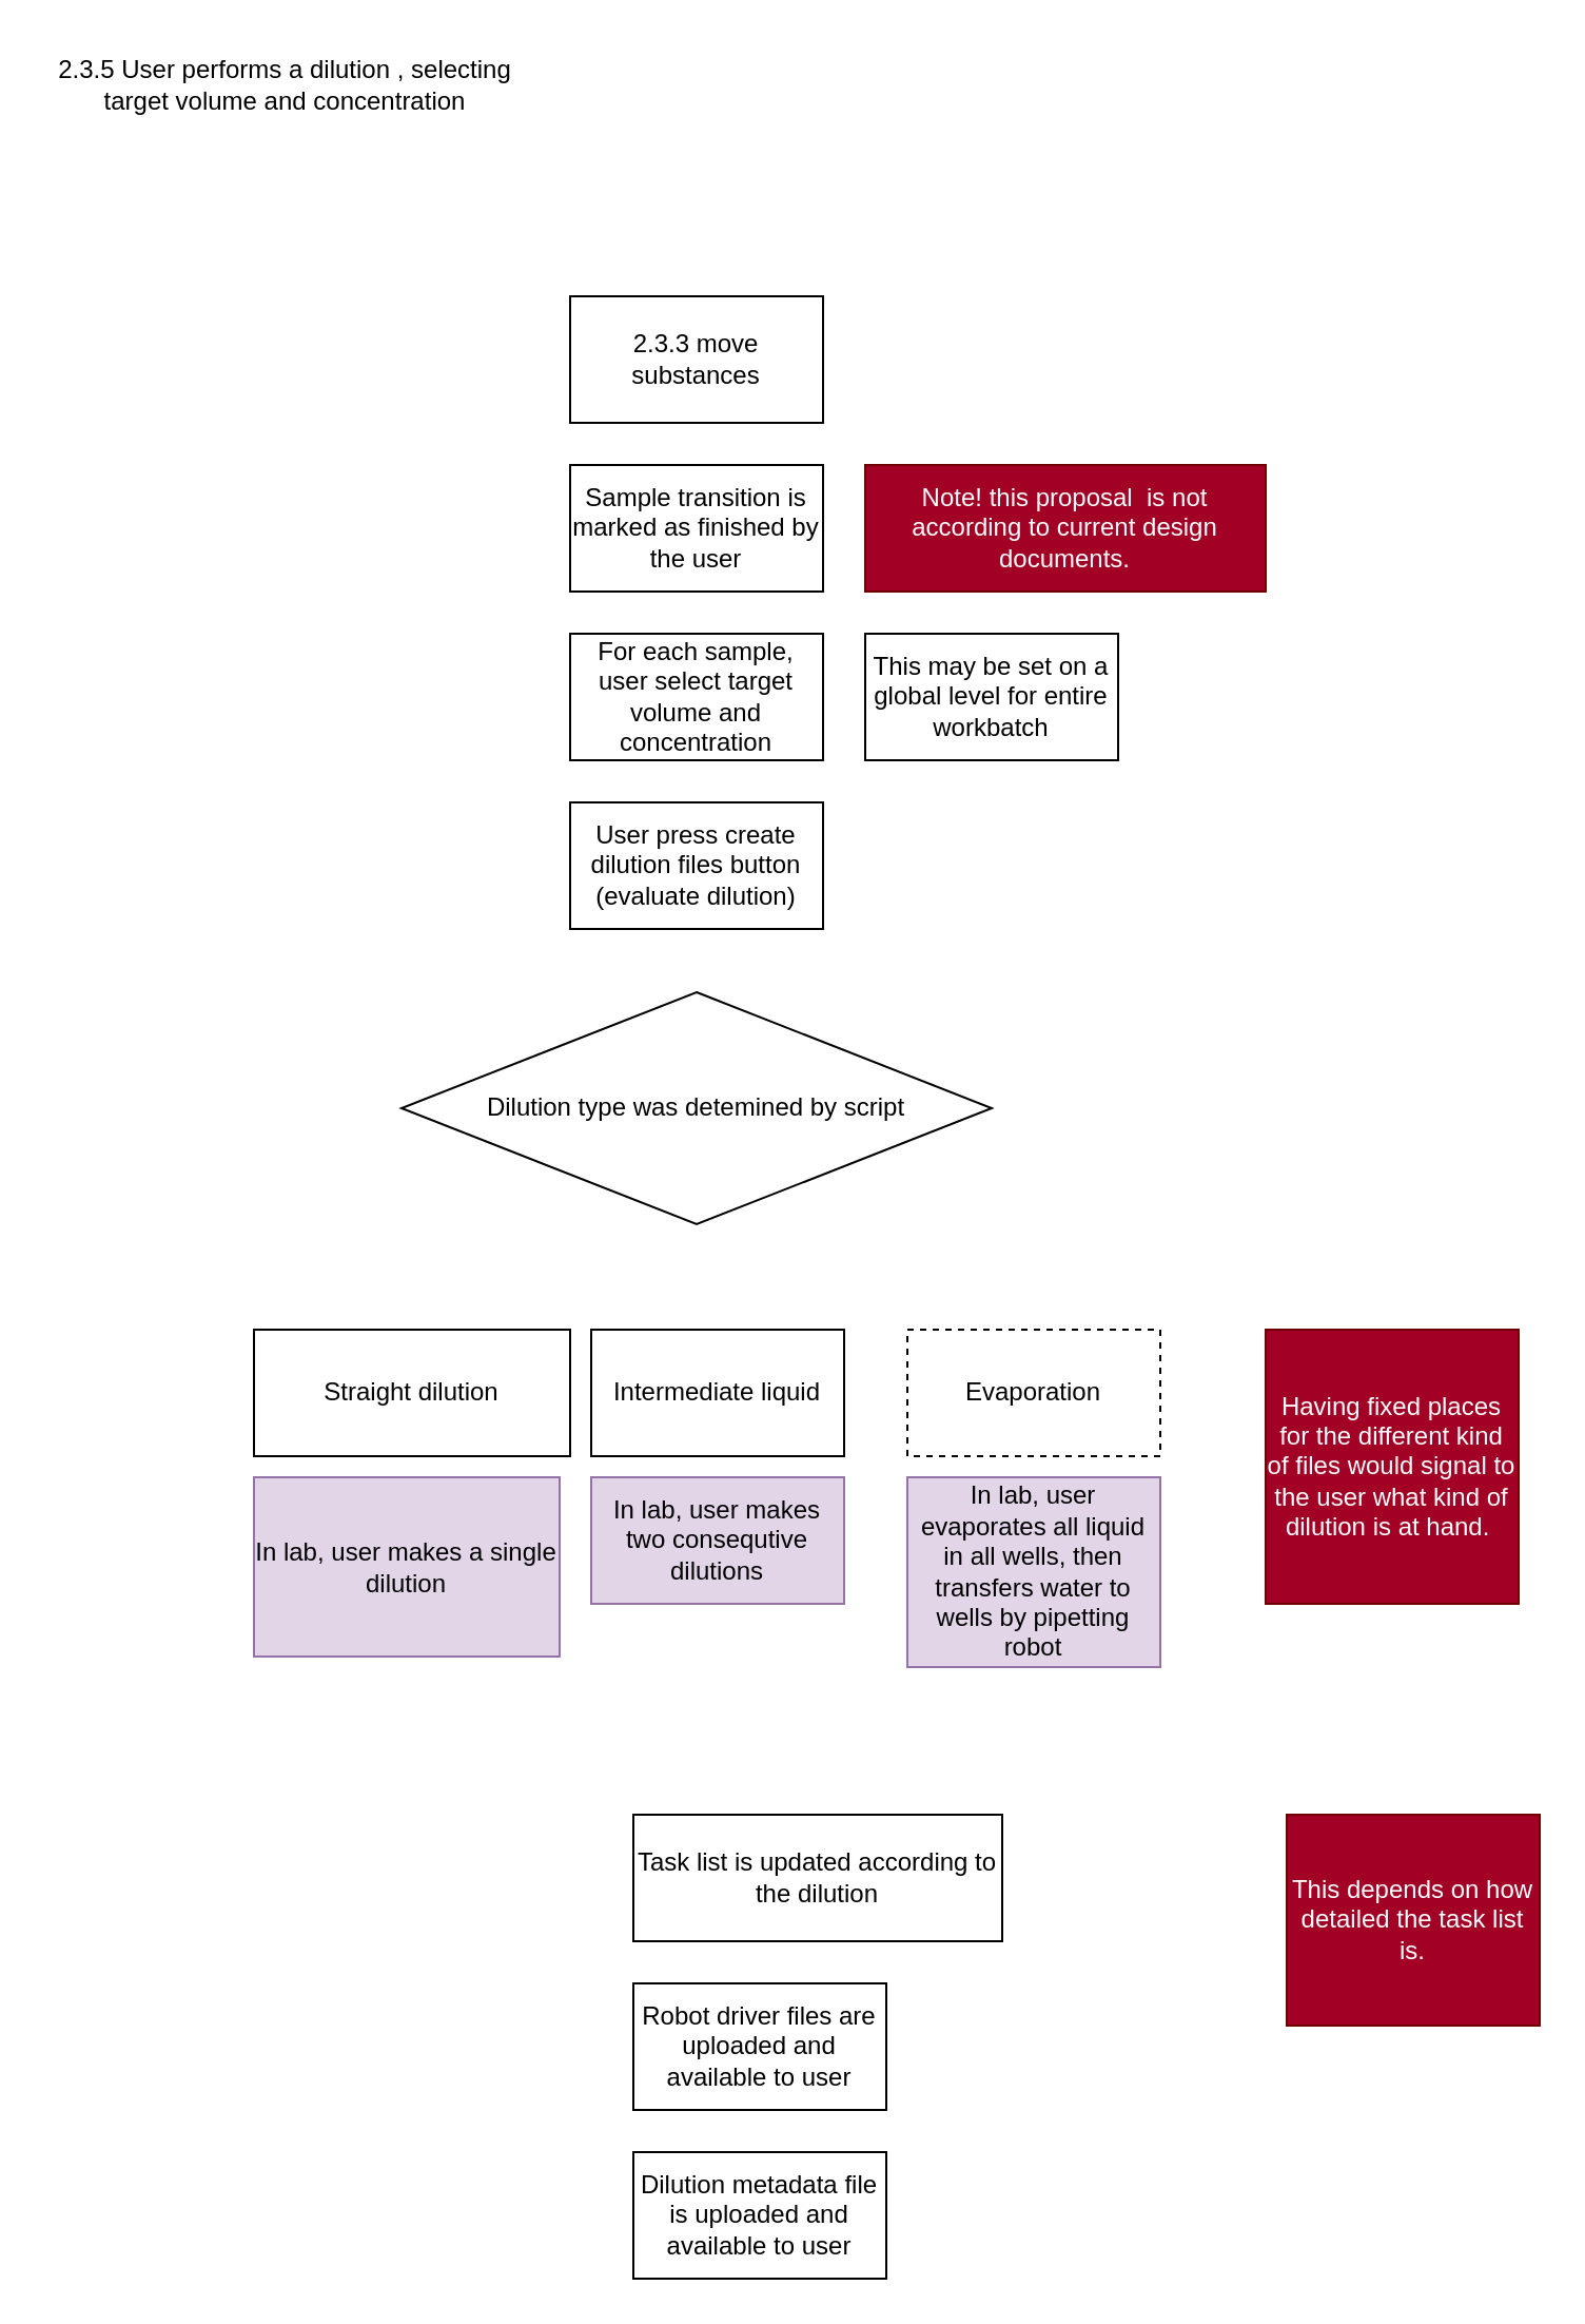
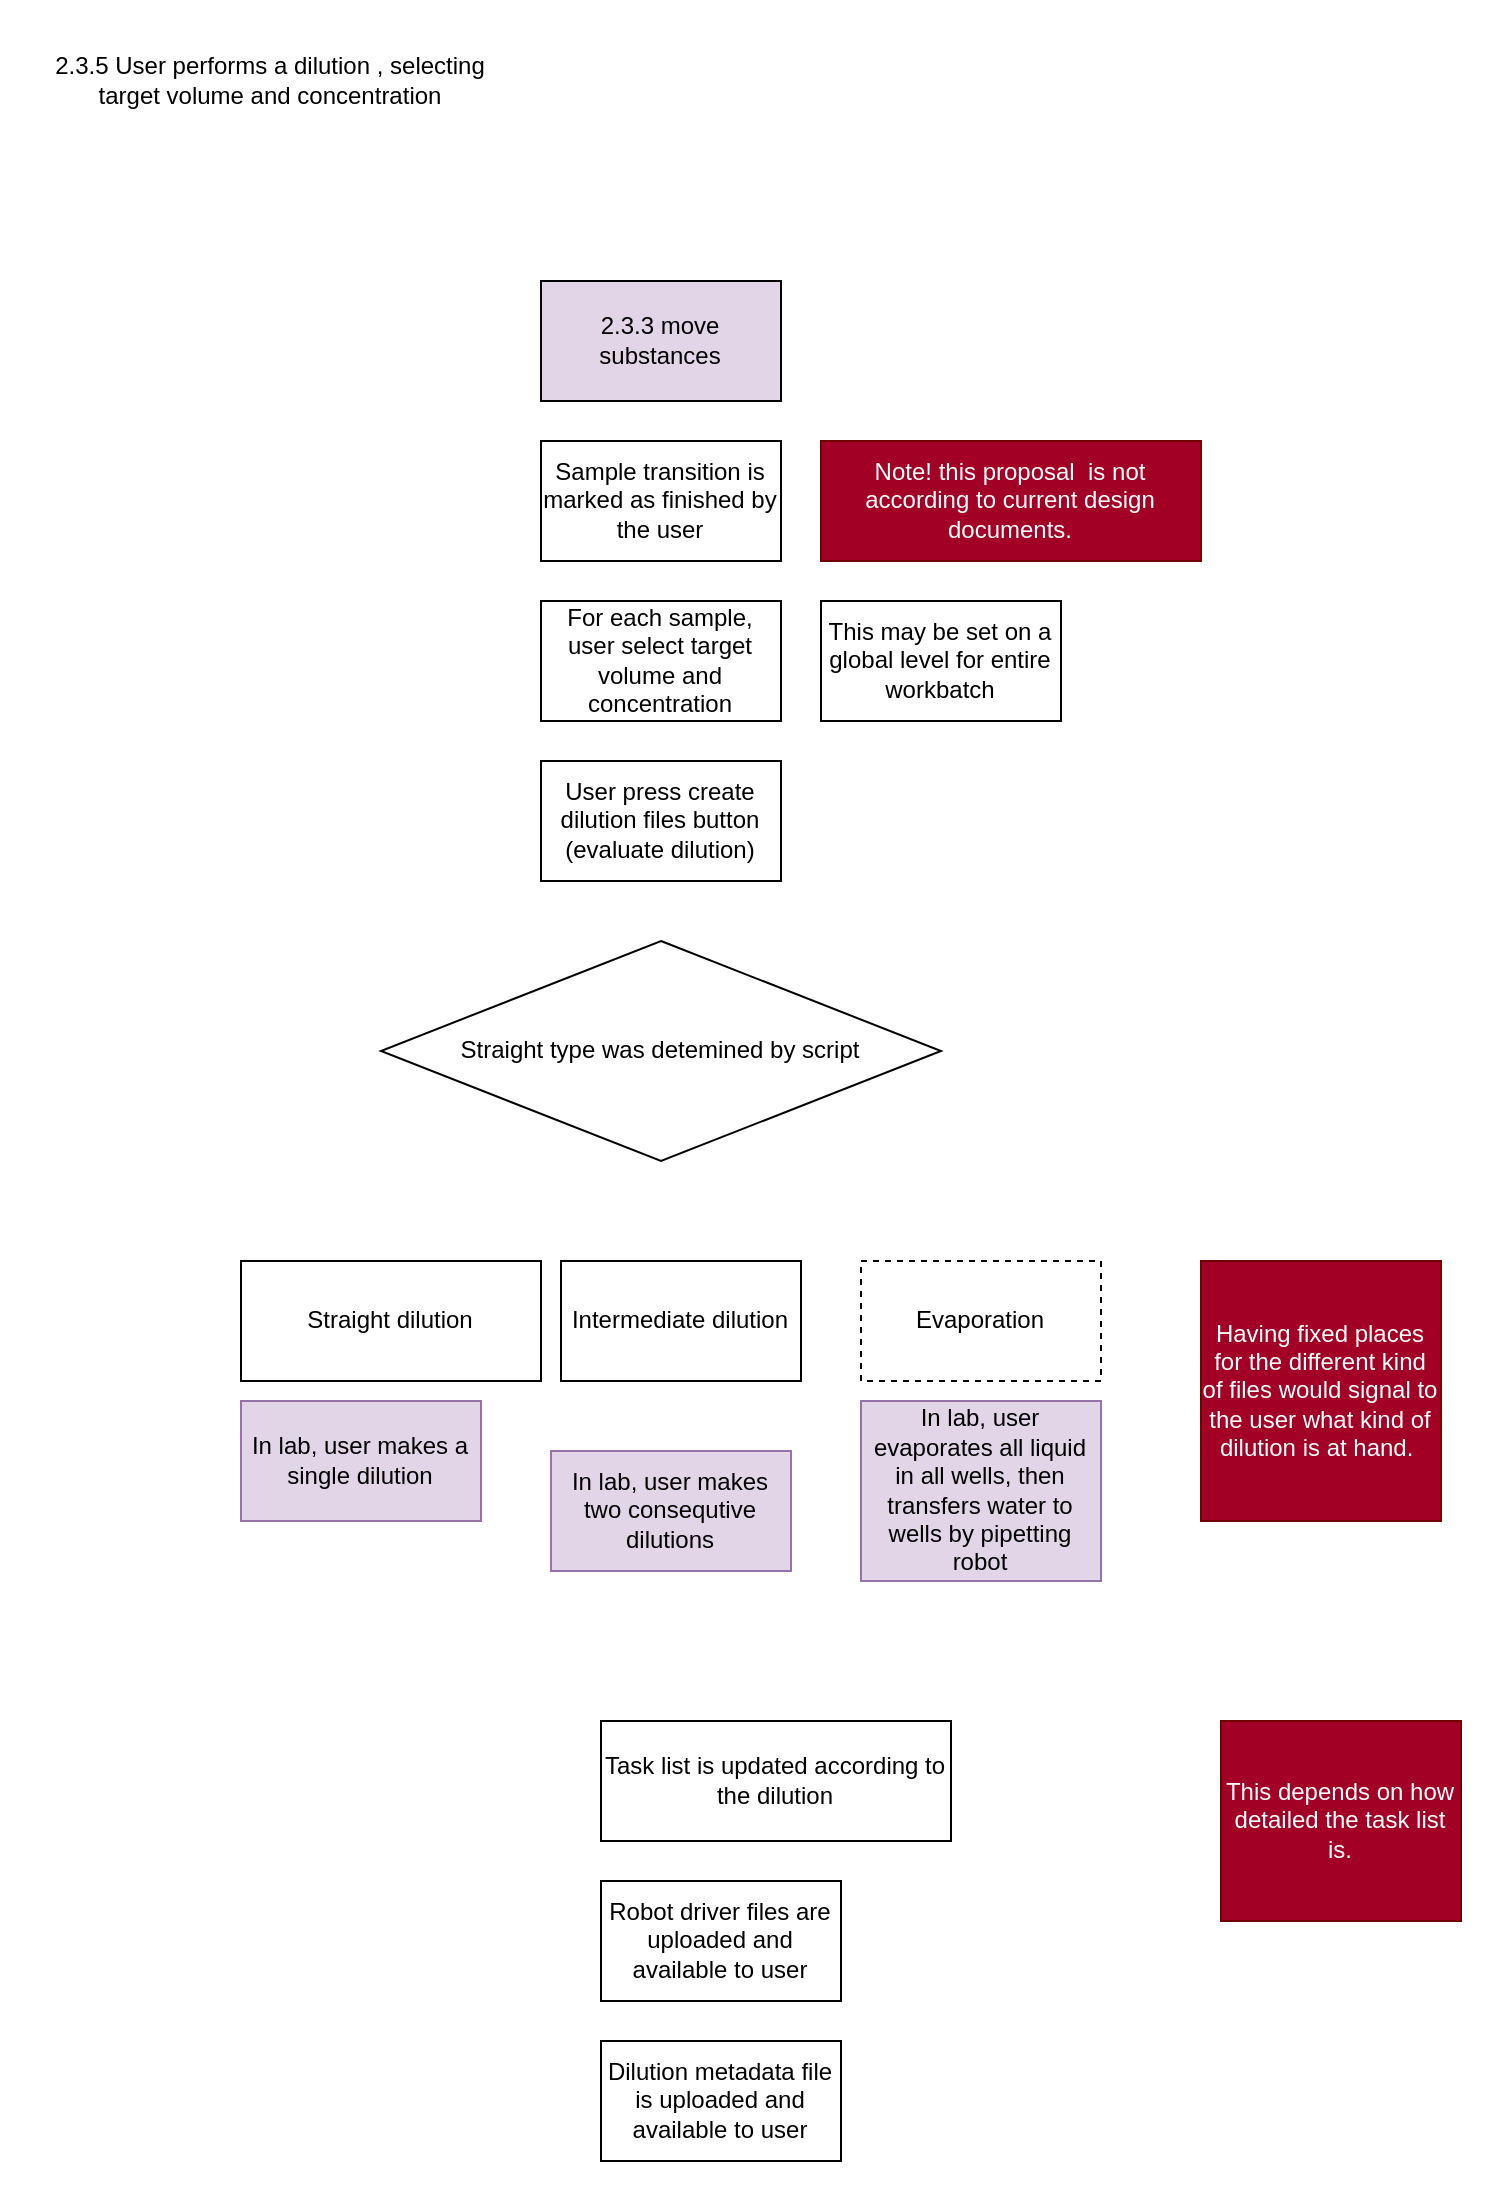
  <mxCell id="0" />
  <mxCell id="1" parent="0" />
  <mxCell id="2" value="2.3.5 User performs a dilution , selecting target volume and concentration" style="text;html=1;strokeColor=none;fillColor=none;align=center;verticalAlign=middle;whiteSpace=wrap;rounded=0;" vertex="1" parent="1"><mxGeometry x="20" y="20" width="230" height="40" as="geometry" /></mxCell>
- <mxCell id="3" value="2.3.3 move substances" style="whiteSpace=wrap;html=1;rounded=0;" vertex="1" parent="1"><mxGeometry x="270" y="140" width="120" height="60" as="geometry" /></mxCell>
+ <mxCell id="3" value="2.3.3 move substances" style="whiteSpace=wrap;html=1;rounded=0;fillColor=#e1d5e7;" vertex="1" parent="1"><mxGeometry x="270" y="140" width="120" height="60" as="geometry" /></mxCell>
  <mxCell id="4" value="Sample transition is marked as finished by the user" style="whiteSpace=wrap;html=1;rounded=0;" vertex="1" parent="1"><mxGeometry x="270" y="220" width="120" height="60" as="geometry" /></mxCell>
  <mxCell id="5" value="For each sample, user select target volume and concentration" style="whiteSpace=wrap;html=1;rounded=0;" vertex="1" parent="1"><mxGeometry x="270" y="300" width="120" height="60" as="geometry" /></mxCell>
  <mxCell id="6" value="This may be set on a global level for entire workbatch" style="whiteSpace=wrap;html=1;rounded=0;" vertex="1" parent="1"><mxGeometry x="410" y="300" width="120" height="60" as="geometry" /></mxCell>
  <mxCell id="7" value="User press create dilution files button&lt;br&gt;(evaluate dilution)" style="whiteSpace=wrap;html=1;rounded=0;" vertex="1" parent="1"><mxGeometry x="270" y="380" width="120" height="60" as="geometry" /></mxCell>
- <mxCell id="8" value="Dilution type was detemined by script" style="rhombus;whiteSpace=wrap;html=1;" vertex="1" parent="1"><mxGeometry x="190" y="470" width="280" height="110" as="geometry" /></mxCell>
+ <mxCell id="8" value="Straight type was detemined by script" style="rhombus;whiteSpace=wrap;html=1;" vertex="1" parent="1"><mxGeometry x="190" y="470" width="280" height="110" as="geometry" /></mxCell>
  <mxCell id="9" value="Straight dilution" style="whiteSpace=wrap;html=1;rounded=0;" vertex="1" parent="1"><mxGeometry x="120" y="630" width="150" height="60" as="geometry" /></mxCell>
- <mxCell id="10" value="Intermediate liquid" style="whiteSpace=wrap;html=1;rounded=0;" vertex="1" parent="1"><mxGeometry x="280" y="630" width="120" height="60" as="geometry" /></mxCell>
+ <mxCell id="10" value="Intermediate dilution" style="whiteSpace=wrap;html=1;rounded=0;" vertex="1" parent="1"><mxGeometry x="280" y="630" width="120" height="60" as="geometry" /></mxCell>
  <mxCell id="11" value="Evaporation" style="whiteSpace=wrap;html=1;rounded=0;dashed=1;" vertex="1" parent="1"><mxGeometry x="430" y="630" width="120" height="60" as="geometry" /></mxCell>
- <mxCell id="12" value="In lab, user makes a single dilution" style="whiteSpace=wrap;html=1;rounded=0;fillColor=#e1d5e7;strokeColor=#9673a6;" vertex="1" parent="1"><mxGeometry x="120" y="700" width="145" height="85" as="geometry" /></mxCell>
- <mxCell id="13" value="In lab, user makes two consequtive dilutions" style="whiteSpace=wrap;html=1;rounded=0;fillColor=#e1d5e7;strokeColor=#9673a6;" vertex="1" parent="1"><mxGeometry x="280" y="700" width="120" height="60" as="geometry" /></mxCell>
+ <mxCell id="12" value="In lab, user makes a single dilution" style="whiteSpace=wrap;html=1;rounded=0;fillColor=#e1d5e7;strokeColor=#9673a6;" vertex="1" parent="1"><mxGeometry x="120" y="700" width="120" height="60" as="geometry" /></mxCell>
+ <mxCell id="13" value="In lab, user makes two consequtive dilutions" style="whiteSpace=wrap;html=1;rounded=0;fillColor=#e1d5e7;strokeColor=#9673a6;" vertex="1" parent="1"><mxGeometry x="275" y="725" width="120" height="60" as="geometry" /></mxCell>
  <mxCell id="14" value="In lab, user evaporates all liquid in all wells, then transfers water to wells by pipetting robot" style="whiteSpace=wrap;html=1;rounded=0;fillColor=#e1d5e7;strokeColor=#9673a6;" vertex="1" parent="1"><mxGeometry x="430" y="700" width="120" height="90" as="geometry" /></mxCell>
  <mxCell id="15" value="Having fixed places for the different kind of files would signal to the user what kind of dilution is at hand.&amp;nbsp;" style="whiteSpace=wrap;html=1;rounded=0;fillColor=#a20025;strokeColor=#6F0000;fontColor=#ffffff;" vertex="1" parent="1"><mxGeometry x="600" y="630" width="120" height="130" as="geometry" /></mxCell>
  <mxCell id="16" value="Note! this proposal&amp;nbsp; is not according to current design documents." style="whiteSpace=wrap;html=1;rounded=0;fillColor=#a20025;strokeColor=#6F0000;fontColor=#ffffff;" vertex="1" parent="1"><mxGeometry x="410" y="220" width="190" height="60" as="geometry" /></mxCell>
  <mxCell id="17" value="Task list is updated according to the dilution" style="whiteSpace=wrap;html=1;rounded=0;" vertex="1" parent="1"><mxGeometry x="300" y="860" width="175" height="60" as="geometry" /></mxCell>
  <mxCell id="18" value="This depends on how detailed the task list is." style="whiteSpace=wrap;html=1;rounded=0;fillColor=#a20025;strokeColor=#6F0000;fontColor=#ffffff;" vertex="1" parent="1"><mxGeometry x="610" y="860" width="120" height="100" as="geometry" /></mxCell>
  <mxCell id="19" value="Robot driver files are uploaded and available to user" style="whiteSpace=wrap;html=1;rounded=0;" vertex="1" parent="1"><mxGeometry x="300" y="940" width="120" height="60" as="geometry" /></mxCell>
  <mxCell id="20" value="Dilution metadata file is uploaded and available to user" style="whiteSpace=wrap;html=1;rounded=0;" vertex="1" parent="1"><mxGeometry x="300" y="1020" width="120" height="60" as="geometry" /></mxCell>
